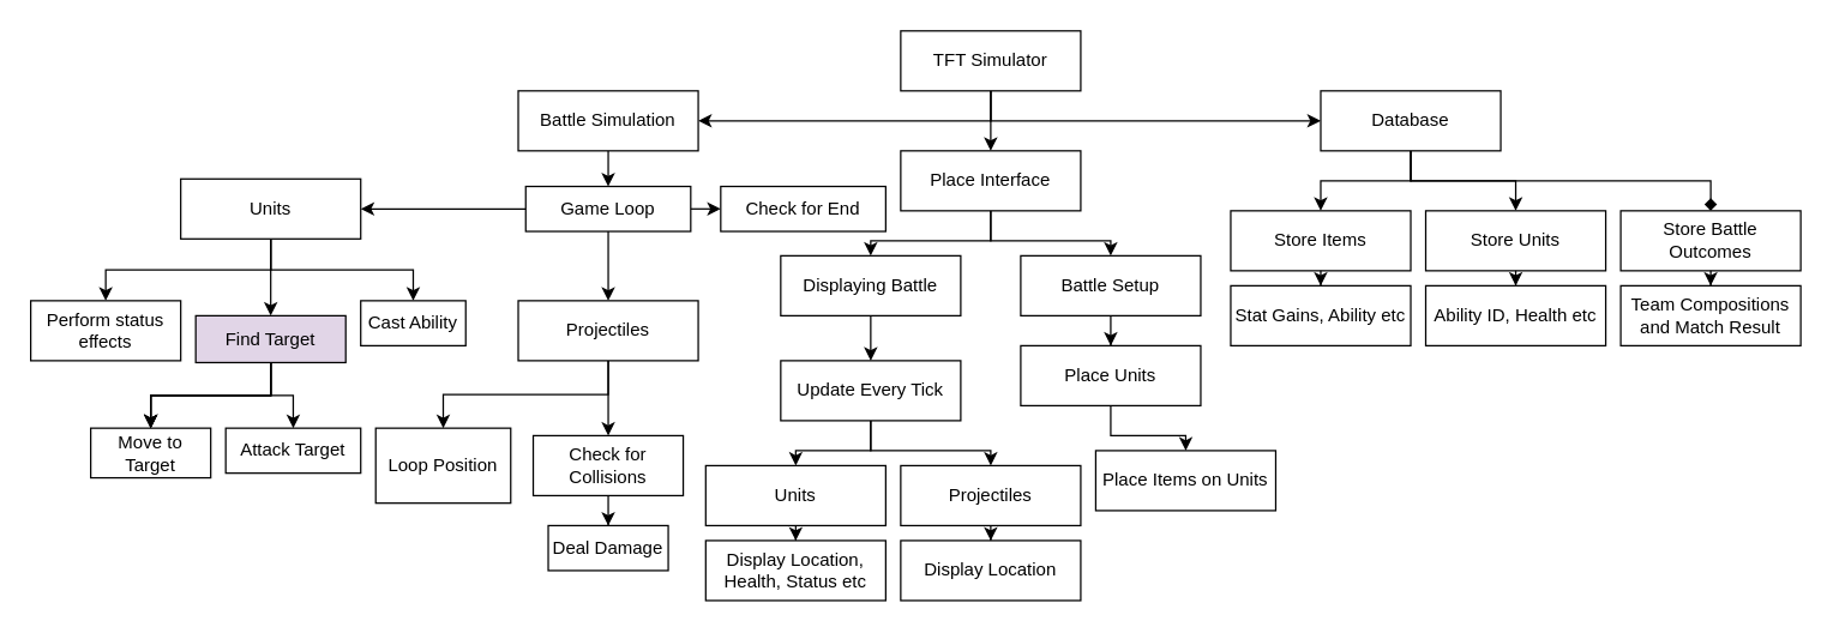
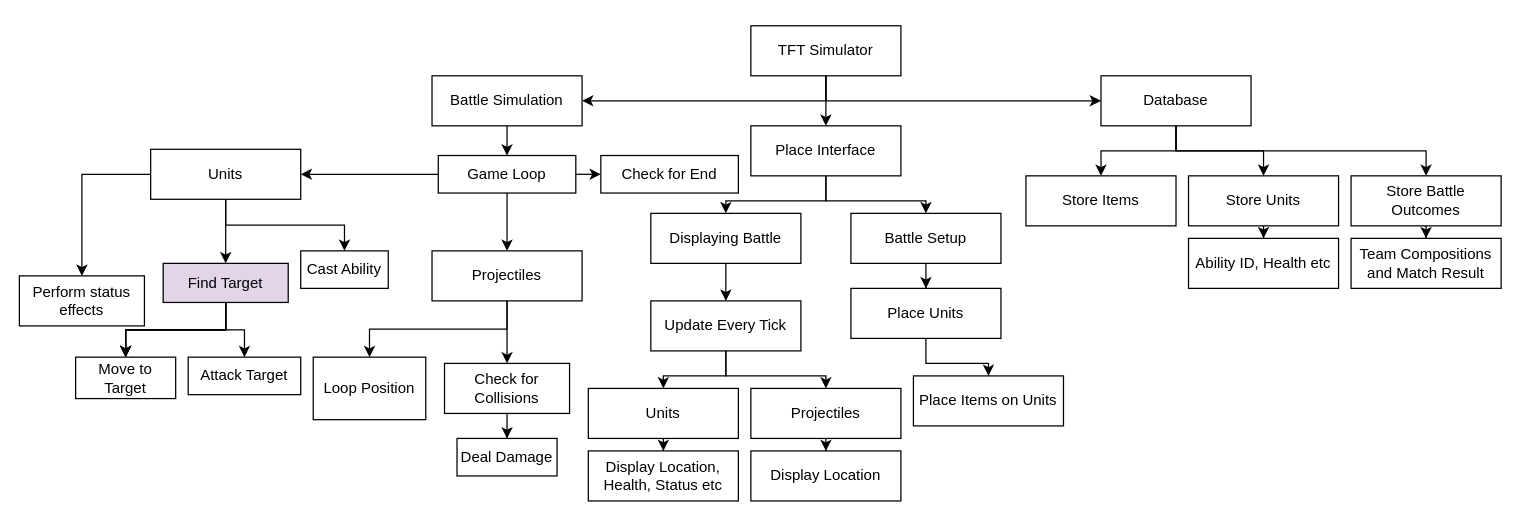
  <mxCell id="0" />
  <mxCell id="1" parent="0" />
  <mxCell id="2" style="edgeStyle=orthogonalEdgeStyle;rounded=0;orthogonalLoop=1;jettySize=auto;html=1;exitX=0.5;exitY=1;exitDx=0;exitDy=0;" parent="1" source="5" target="7" edge="1"><mxGeometry relative="1" as="geometry" /></mxCell>
  <mxCell id="3" style="edgeStyle=orthogonalEdgeStyle;rounded=0;orthogonalLoop=1;jettySize=auto;html=1;exitX=0.5;exitY=1;exitDx=0;exitDy=0;" parent="1" source="5" target="10" edge="1"><mxGeometry relative="1" as="geometry" /></mxCell>
  <mxCell id="4" style="edgeStyle=orthogonalEdgeStyle;rounded=0;orthogonalLoop=1;jettySize=auto;html=1;exitX=0.5;exitY=1;exitDx=0;exitDy=0;" parent="1" source="5" target="14" edge="1"><mxGeometry relative="1" as="geometry" /></mxCell>
  <mxCell id="5" value="TFT Simulator" style="rounded=0;whiteSpace=wrap;html=1;" parent="1" vertex="1"><mxGeometry x="600" y="20" width="120" height="40" as="geometry" /></mxCell>
  <mxCell id="6" value="" style="edgeStyle=orthogonalEdgeStyle;rounded=0;orthogonalLoop=1;jettySize=auto;html=1;" edge="1" parent="1" source="7" target="43"><mxGeometry relative="1" as="geometry" /></mxCell>
  <mxCell id="7" value="&lt;div&gt;Battle Simulation&lt;/div&gt;" style="rounded=0;whiteSpace=wrap;html=1;" parent="1" vertex="1"><mxGeometry x="345" y="60" width="120" height="40" as="geometry" /></mxCell>
  <mxCell id="8" style="edgeStyle=orthogonalEdgeStyle;rounded=0;orthogonalLoop=1;jettySize=auto;html=1;exitX=0.5;exitY=1;exitDx=0;exitDy=0;" parent="1" source="10" target="16" edge="1"><mxGeometry relative="1" as="geometry" /></mxCell>
  <mxCell id="9" style="edgeStyle=orthogonalEdgeStyle;rounded=0;orthogonalLoop=1;jettySize=auto;html=1;exitX=0.5;exitY=1;exitDx=0;exitDy=0;" parent="1" source="10" target="18" edge="1"><mxGeometry relative="1" as="geometry" /></mxCell>
  <mxCell id="10" value="Place Interface" style="rounded=0;whiteSpace=wrap;html=1;" parent="1" vertex="1"><mxGeometry x="600" y="100" width="120" height="40" as="geometry" /></mxCell>
  <mxCell id="11" style="edgeStyle=orthogonalEdgeStyle;rounded=0;orthogonalLoop=1;jettySize=auto;html=1;" parent="1" source="14" target="32" edge="1"><mxGeometry relative="1" as="geometry" /></mxCell>
  <mxCell id="12" style="edgeStyle=orthogonalEdgeStyle;rounded=0;orthogonalLoop=1;jettySize=auto;html=1;exitX=0.5;exitY=1;exitDx=0;exitDy=0;" parent="1" source="14" target="34" edge="1"><mxGeometry relative="1" as="geometry" /></mxCell>
- <mxCell id="13" style="edgeStyle=orthogonalEdgeStyle;rounded=0;orthogonalLoop=1;jettySize=auto;html=1;exitX=0.5;exitY=1;exitDx=0;exitDy=0;endArrow=diamond;" parent="1" source="14" target="36" edge="1"><mxGeometry relative="1" as="geometry" /></mxCell>
+ <mxCell id="13" style="edgeStyle=orthogonalEdgeStyle;rounded=0;orthogonalLoop=1;jettySize=auto;html=1;exitX=0.5;exitY=1;exitDx=0;exitDy=0;" parent="1" source="14" target="36" edge="1"><mxGeometry relative="1" as="geometry" /></mxCell>
  <mxCell id="14" value="Database" style="rounded=0;whiteSpace=wrap;html=1;" parent="1" vertex="1"><mxGeometry x="880" y="60" width="120" height="40" as="geometry" /></mxCell>
  <mxCell id="15" style="edgeStyle=orthogonalEdgeStyle;rounded=0;orthogonalLoop=1;jettySize=auto;html=1;" parent="1" source="16" target="29" edge="1"><mxGeometry relative="1" as="geometry" /></mxCell>
  <mxCell id="16" value="Battle Setup" style="rounded=0;whiteSpace=wrap;html=1;" parent="1" vertex="1"><mxGeometry x="680" y="170" width="120" height="40" as="geometry" /></mxCell>
  <mxCell id="17" style="edgeStyle=orthogonalEdgeStyle;rounded=0;orthogonalLoop=1;jettySize=auto;html=1;exitX=0.5;exitY=1;exitDx=0;exitDy=0;" parent="1" source="18" target="21" edge="1"><mxGeometry relative="1" as="geometry" /></mxCell>
  <mxCell id="18" value="&lt;div&gt;Displaying Battle&lt;/div&gt;" style="rounded=0;whiteSpace=wrap;html=1;" parent="1" vertex="1"><mxGeometry x="520" y="170" width="120" height="40" as="geometry" /></mxCell>
  <mxCell id="19" style="edgeStyle=orthogonalEdgeStyle;rounded=0;orthogonalLoop=1;jettySize=auto;html=1;exitX=0.5;exitY=1;exitDx=0;exitDy=0;" parent="1" source="21" target="23" edge="1"><mxGeometry relative="1" as="geometry" /></mxCell>
  <mxCell id="20" style="edgeStyle=orthogonalEdgeStyle;rounded=0;orthogonalLoop=1;jettySize=auto;html=1;exitX=0.5;exitY=1;exitDx=0;exitDy=0;" parent="1" source="21" target="26" edge="1"><mxGeometry relative="1" as="geometry" /></mxCell>
  <mxCell id="21" value="Update Every Tick" style="rounded=0;whiteSpace=wrap;html=1;" parent="1" vertex="1"><mxGeometry x="520" y="240" width="120" height="40" as="geometry" /></mxCell>
  <mxCell id="22" style="edgeStyle=orthogonalEdgeStyle;rounded=0;orthogonalLoop=1;jettySize=auto;html=1;exitX=0.5;exitY=1;exitDx=0;exitDy=0;" parent="1" source="23" target="24" edge="1"><mxGeometry relative="1" as="geometry" /></mxCell>
  <mxCell id="23" value="Units" style="rounded=0;whiteSpace=wrap;html=1;" parent="1" vertex="1"><mxGeometry x="470" y="310" width="120" height="40" as="geometry" /></mxCell>
  <mxCell id="24" value="Display Location, Health, Status etc" style="rounded=0;whiteSpace=wrap;html=1;" parent="1" vertex="1"><mxGeometry x="470" y="360" width="120" height="40" as="geometry" /></mxCell>
  <mxCell id="25" style="edgeStyle=orthogonalEdgeStyle;rounded=0;orthogonalLoop=1;jettySize=auto;html=1;" parent="1" source="26" target="27" edge="1"><mxGeometry relative="1" as="geometry" /></mxCell>
  <mxCell id="26" value="Projectiles" style="rounded=0;whiteSpace=wrap;html=1;" parent="1" vertex="1"><mxGeometry x="600" y="310" width="120" height="40" as="geometry" /></mxCell>
  <mxCell id="27" value="Display Location" style="rounded=0;whiteSpace=wrap;html=1;" parent="1" vertex="1"><mxGeometry x="600" y="360" width="120" height="40" as="geometry" /></mxCell>
  <mxCell id="28" style="edgeStyle=orthogonalEdgeStyle;rounded=0;orthogonalLoop=1;jettySize=auto;html=1;" parent="1" source="29" target="30" edge="1"><mxGeometry relative="1" as="geometry" /></mxCell>
  <mxCell id="29" value="Place Units" style="rounded=0;whiteSpace=wrap;html=1;" parent="1" vertex="1"><mxGeometry x="680" y="230" width="120" height="40" as="geometry" /></mxCell>
  <mxCell id="30" value="Place Items on Units" style="rounded=0;whiteSpace=wrap;html=1;" parent="1" vertex="1"><mxGeometry x="730" y="300" width="120" height="40" as="geometry" /></mxCell>
- <mxCell id="31" style="edgeStyle=orthogonalEdgeStyle;rounded=0;orthogonalLoop=1;jettySize=auto;html=1;" parent="1" source="32" target="39" edge="1"><mxGeometry relative="1" as="geometry" /></mxCell>
  <mxCell id="32" value="Store Items" style="rounded=0;whiteSpace=wrap;html=1;" parent="1" vertex="1"><mxGeometry x="820" y="140" width="120" height="40" as="geometry" /></mxCell>
  <mxCell id="33" style="edgeStyle=orthogonalEdgeStyle;rounded=0;orthogonalLoop=1;jettySize=auto;html=1;" parent="1" source="34" target="38" edge="1"><mxGeometry relative="1" as="geometry" /></mxCell>
  <mxCell id="34" value="Store Units" style="rounded=0;whiteSpace=wrap;html=1;" parent="1" vertex="1"><mxGeometry x="950" y="140" width="120" height="40" as="geometry" /></mxCell>
  <mxCell id="35" style="edgeStyle=orthogonalEdgeStyle;rounded=0;orthogonalLoop=1;jettySize=auto;html=1;" parent="1" source="36" target="37" edge="1"><mxGeometry relative="1" as="geometry" /></mxCell>
  <mxCell id="36" value="Store Battle Outcomes" style="rounded=0;whiteSpace=wrap;html=1;" parent="1" vertex="1"><mxGeometry x="1080" y="140" width="120" height="40" as="geometry" /></mxCell>
  <mxCell id="37" value="Team Compositions and Match Result" style="rounded=0;whiteSpace=wrap;html=1;" parent="1" vertex="1"><mxGeometry x="1080" y="190" width="120" height="40" as="geometry" /></mxCell>
  <mxCell id="38" value="&lt;div&gt;Ability ID, Health etc&lt;/div&gt;" style="rounded=0;whiteSpace=wrap;html=1;" parent="1" vertex="1"><mxGeometry x="950" y="190" width="120" height="40" as="geometry" /></mxCell>
- <mxCell id="39" value="&lt;div&gt;Stat Gains, Ability etc&lt;/div&gt;" style="rounded=0;whiteSpace=wrap;html=1;" parent="1" vertex="1"><mxGeometry x="820" y="190" width="120" height="40" as="geometry" /></mxCell>
  <mxCell id="40" style="edgeStyle=orthogonalEdgeStyle;rounded=0;orthogonalLoop=1;jettySize=auto;html=1;" edge="1" parent="1" source="43" target="47"><mxGeometry relative="1" as="geometry" /></mxCell>
  <mxCell id="41" style="edgeStyle=orthogonalEdgeStyle;rounded=0;orthogonalLoop=1;jettySize=auto;html=1;exitX=0.5;exitY=1;exitDx=0;exitDy=0;entryX=0.5;entryY=0;entryDx=0;entryDy=0;" edge="1" parent="1" source="43" target="50"><mxGeometry relative="1" as="geometry" /></mxCell>
  <mxCell id="42" style="edgeStyle=orthogonalEdgeStyle;rounded=0;orthogonalLoop=1;jettySize=auto;html=1;exitX=1;exitY=0.5;exitDx=0;exitDy=0;entryX=0;entryY=0.5;entryDx=0;entryDy=0;" edge="1" parent="1" source="43" target="55"><mxGeometry relative="1" as="geometry" /></mxCell>
  <mxCell id="43" value="&lt;div&gt;Game Loop&lt;/div&gt;" style="whiteSpace=wrap;html=1;rounded=0;" vertex="1" parent="1"><mxGeometry x="350" y="123.75" width="110" height="30" as="geometry" /></mxCell>
  <mxCell id="44" style="edgeStyle=orthogonalEdgeStyle;rounded=0;orthogonalLoop=1;jettySize=auto;html=1;" edge="1" parent="1" source="47" target="56"><mxGeometry relative="1" as="geometry"><mxPoint x="180" y="250" as="targetPoint" /></mxGeometry></mxCell>
  <mxCell id="45" value="" style="edgeStyle=orthogonalEdgeStyle;rounded=0;orthogonalLoop=1;jettySize=auto;html=1;" edge="1" parent="1" source="47" target="62"><mxGeometry relative="1" as="geometry" /></mxCell>
  <mxCell id="46" style="edgeStyle=orthogonalEdgeStyle;rounded=0;orthogonalLoop=1;jettySize=auto;html=1;entryX=0.5;entryY=0;entryDx=0;entryDy=0;" edge="1" parent="1" source="47" target="65"><mxGeometry relative="1" as="geometry" /></mxCell>
  <mxCell id="47" value="Units" style="rounded=0;whiteSpace=wrap;html=1;" vertex="1" parent="1"><mxGeometry x="120" y="118.75" width="120" height="40" as="geometry" /></mxCell>
  <mxCell id="48" style="edgeStyle=orthogonalEdgeStyle;rounded=0;orthogonalLoop=1;jettySize=auto;html=1;exitX=0.5;exitY=1;exitDx=0;exitDy=0;" edge="1" parent="1" source="50" target="51"><mxGeometry relative="1" as="geometry"><mxPoint x="410" y="290" as="targetPoint" /></mxGeometry></mxCell>
  <mxCell id="49" style="edgeStyle=orthogonalEdgeStyle;rounded=0;orthogonalLoop=1;jettySize=auto;html=1;" edge="1" parent="1" source="50" target="53"><mxGeometry relative="1" as="geometry"><mxPoint x="450" y="290" as="targetPoint" /></mxGeometry></mxCell>
  <mxCell id="50" value="Projectiles" style="rounded=0;whiteSpace=wrap;html=1;" vertex="1" parent="1"><mxGeometry x="345" y="200" width="120" height="40" as="geometry" /></mxCell>
  <mxCell id="51" value="Loop Position" style="rounded=0;whiteSpace=wrap;html=1;" vertex="1" parent="1"><mxGeometry x="250" y="285" width="90" height="50" as="geometry" /></mxCell>
  <mxCell id="52" style="edgeStyle=orthogonalEdgeStyle;rounded=0;orthogonalLoop=1;jettySize=auto;html=1;" edge="1" parent="1" source="53" target="54"><mxGeometry relative="1" as="geometry"><mxPoint x="400" y="370" as="targetPoint" /></mxGeometry></mxCell>
  <mxCell id="53" value="Check for Collisions" style="rounded=0;whiteSpace=wrap;html=1;" vertex="1" parent="1"><mxGeometry x="355" y="290" width="100" height="40" as="geometry" /></mxCell>
  <mxCell id="54" value="Deal Damage" style="rounded=0;whiteSpace=wrap;html=1;" vertex="1" parent="1"><mxGeometry x="365" y="350" width="80" height="30" as="geometry" /></mxCell>
  <mxCell id="55" value="Check for End" style="whiteSpace=wrap;html=1;rounded=0;" vertex="1" parent="1"><mxGeometry x="480" y="123.75" width="110" height="30" as="geometry" /></mxCell>
- <mxCell id="56" value="Perform status effects" style="rounded=0;whiteSpace=wrap;html=1;" vertex="1" parent="1"><mxGeometry x="20" y="200" width="100" height="40" as="geometry" /></mxCell>
+ <mxCell id="56" value="Perform status effects" style="rounded=0;whiteSpace=wrap;html=1;" vertex="1" parent="1"><mxGeometry x="15" y="220" width="100" height="40" as="geometry" /></mxCell>
  <mxCell id="57" value="" style="edgeStyle=orthogonalEdgeStyle;rounded=0;orthogonalLoop=1;jettySize=auto;html=1;" edge="1" parent="1" source="62" target="63"><mxGeometry relative="1" as="geometry" /></mxCell>
  <mxCell id="58" value="" style="edgeStyle=orthogonalEdgeStyle;rounded=0;orthogonalLoop=1;jettySize=auto;html=1;" edge="1" parent="1" source="62" target="63"><mxGeometry relative="1" as="geometry" /></mxCell>
  <mxCell id="59" value="" style="edgeStyle=orthogonalEdgeStyle;rounded=0;orthogonalLoop=1;jettySize=auto;html=1;" edge="1" parent="1" source="62" target="63"><mxGeometry relative="1" as="geometry" /></mxCell>
  <mxCell id="60" value="" style="edgeStyle=orthogonalEdgeStyle;rounded=0;orthogonalLoop=1;jettySize=auto;html=1;" edge="1" parent="1" source="62" target="63"><mxGeometry relative="1" as="geometry" /></mxCell>
  <mxCell id="61" style="edgeStyle=orthogonalEdgeStyle;rounded=0;orthogonalLoop=1;jettySize=auto;html=1;exitX=0.5;exitY=1;exitDx=0;exitDy=0;entryX=0.5;entryY=0;entryDx=0;entryDy=0;" edge="1" parent="1" source="62" target="64"><mxGeometry relative="1" as="geometry" /></mxCell>
  <mxCell id="62" value="Find Target" style="whiteSpace=wrap;html=1;rounded=0;fillColor=#e1d5e7;" vertex="1" parent="1"><mxGeometry x="130" y="210" width="100" height="31.25" as="geometry" /></mxCell>
  <mxCell id="63" value="Move to Target" style="whiteSpace=wrap;html=1;rounded=0;" vertex="1" parent="1"><mxGeometry x="60" y="285" width="80" height="33.13" as="geometry" /></mxCell>
  <mxCell id="64" value="Attack Target" style="rounded=0;whiteSpace=wrap;html=1;" vertex="1" parent="1"><mxGeometry x="150" y="285" width="90" height="30" as="geometry" /></mxCell>
  <mxCell id="65" value="Cast Ability" style="rounded=0;whiteSpace=wrap;html=1;" vertex="1" parent="1"><mxGeometry x="240" y="200" width="70" height="30" as="geometry" /></mxCell>
